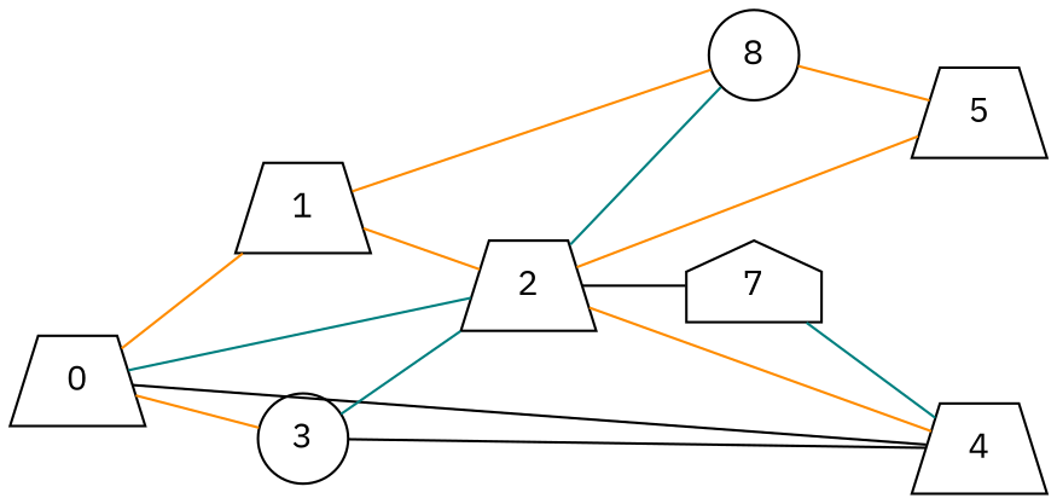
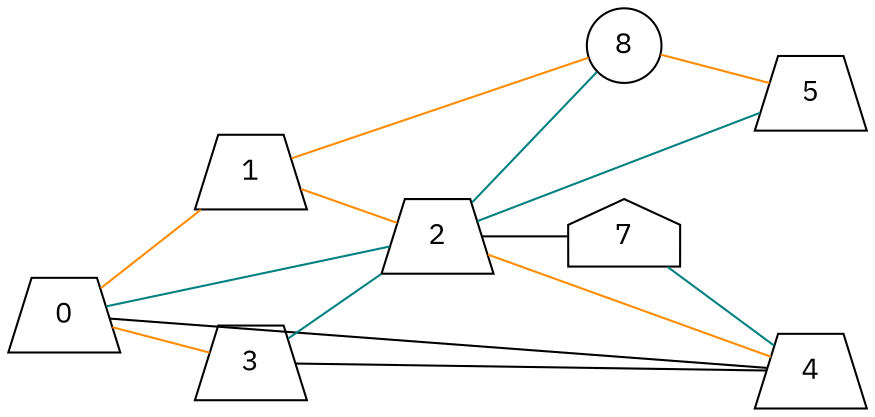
  graph {
    fontname="IBM Plex Sans"
    rankdir=LR
    splines=line
    node [fontname="IBM Plex Sans" shape=trapezium]
    edge [color=darkorange fontname="IBM Plex Sans"]
    1
    2
    n3 [label=8 shape=circle]
    5
    7 [shape=house]
    4
    0
-   3 [shape=circle]
+   3
    1 -- 2
    1 -- n3
    2 -- n3 [color=teal]
-   2 -- 5
+   2 -- 5 [color=teal]
    2 -- 7 [color=black]
    n3 -- 5
    7 -- 4 [color=teal]
    4 -- 2
    0 -- 1
    0 -- 2 [color=teal]
    0 -- 4 [color=black]
    0 -- 3
    3 -- 2 [color=teal]
    3 -- 4 [color=black]
  }
